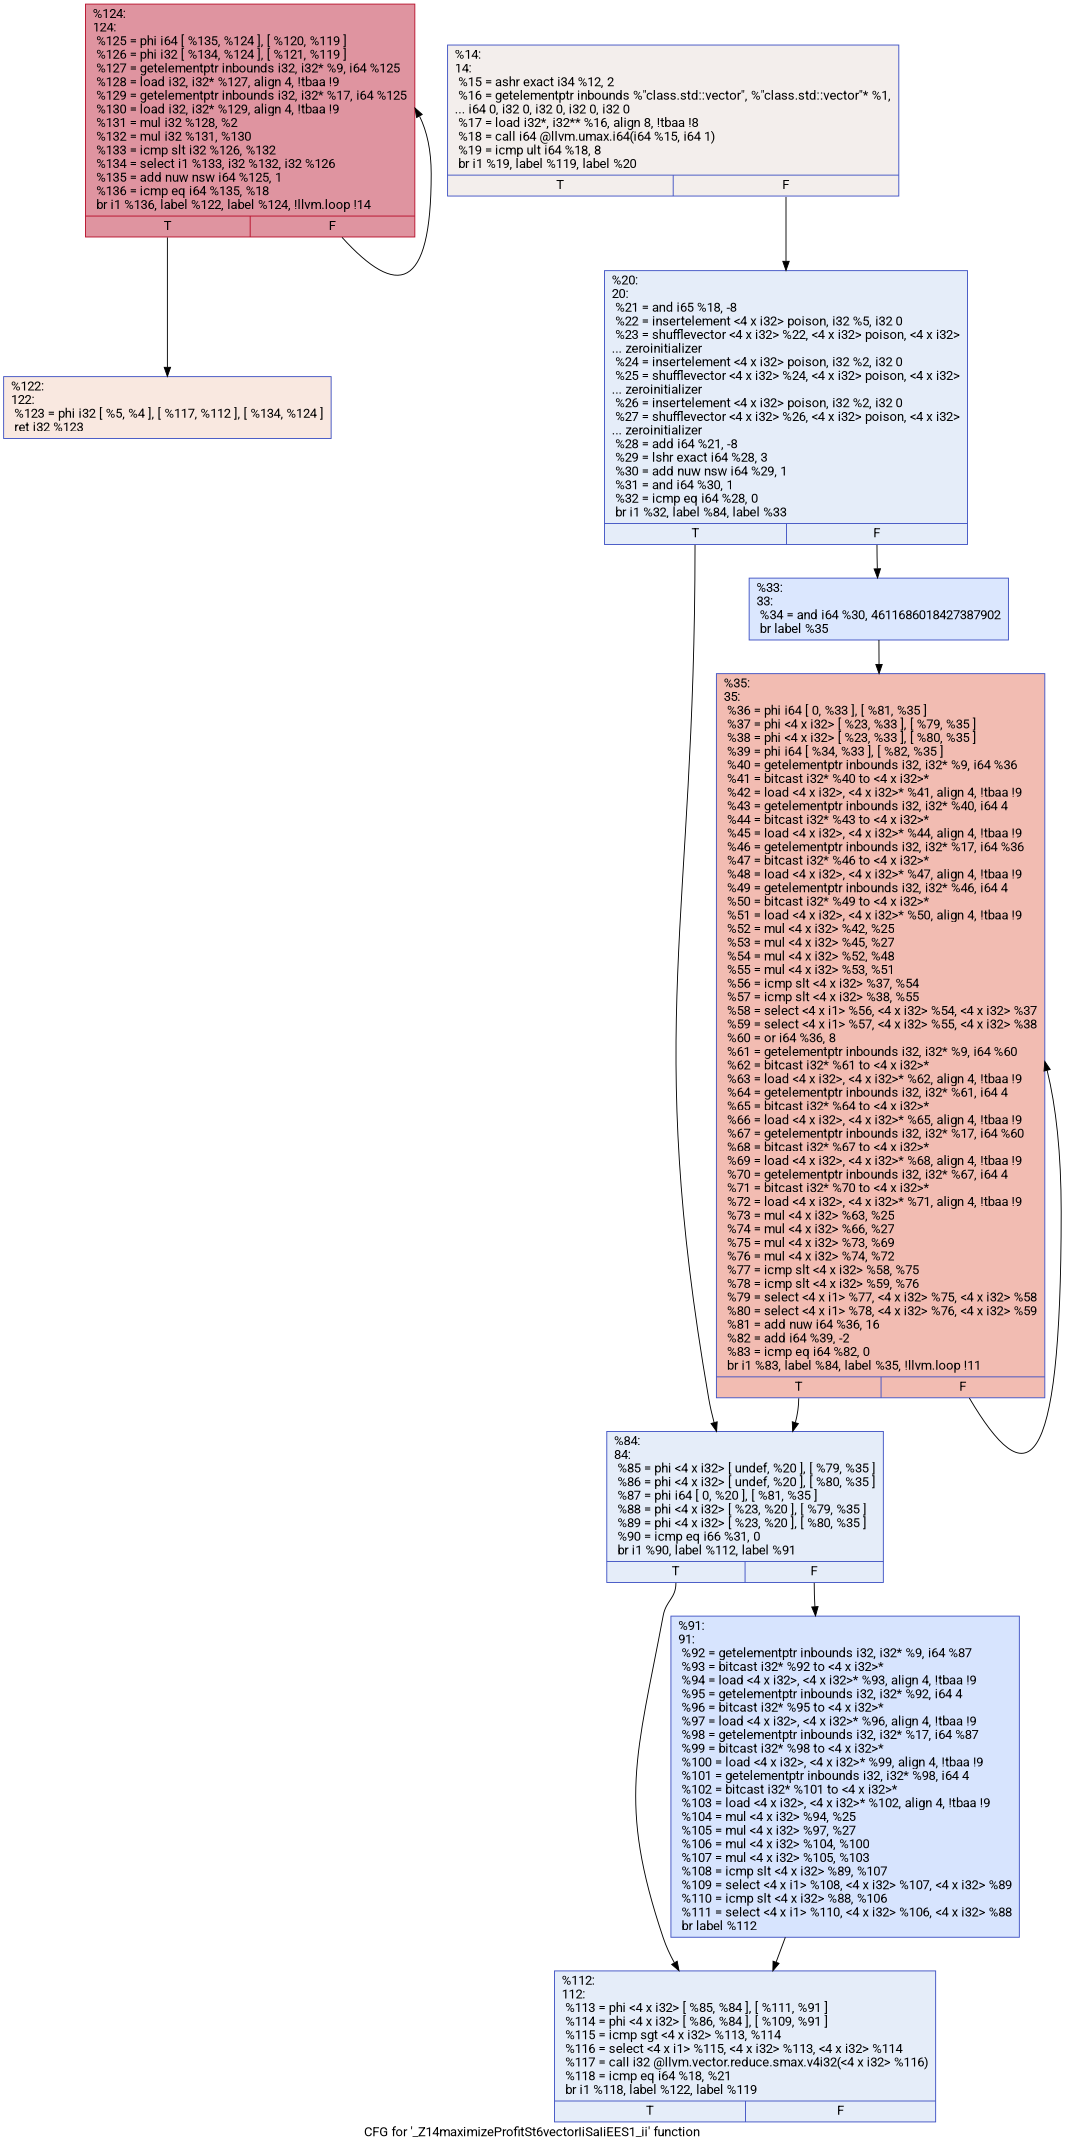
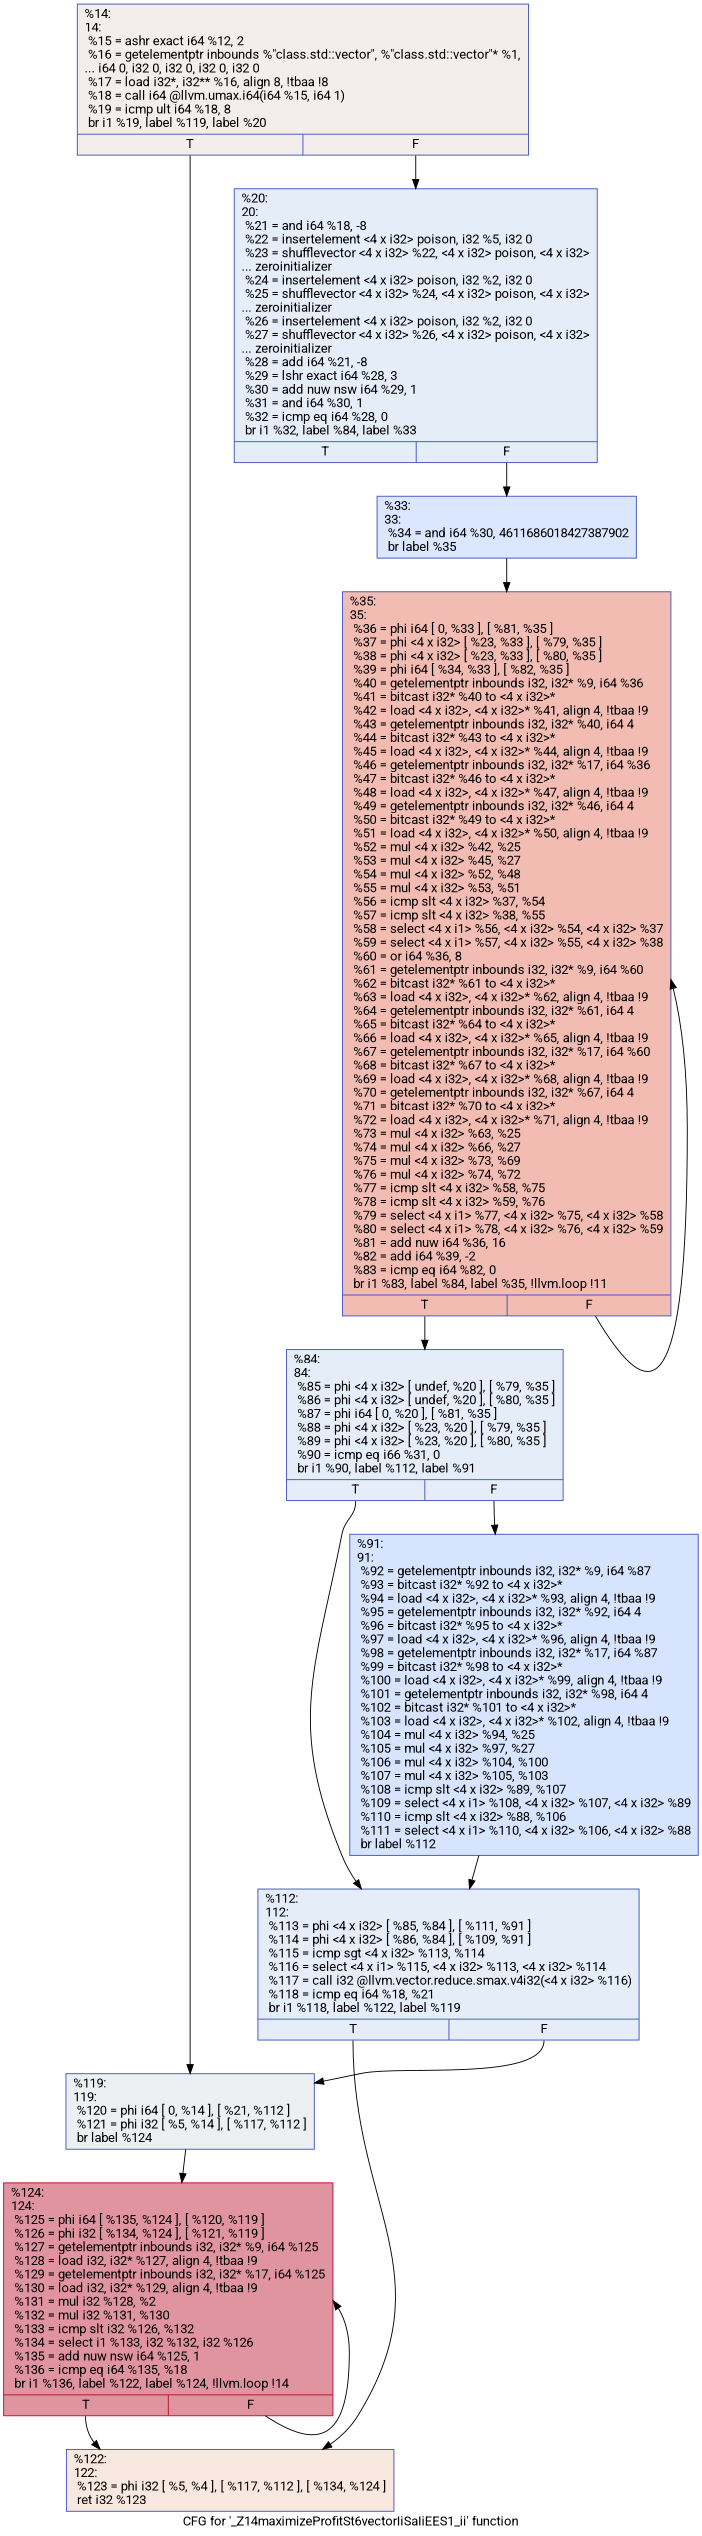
  digraph {
    fontname=Roboto
    label="CFG for '_Z14maximizeProfitSt6vectorIiSaIiEES1_ii' function"
    node [color="#3d50c3ff" fillcolor="#c5d6f270" fontname=Roboto shape=record style=filled]
    edge [fontname=Roboto tailport=s0]
    n1 [fillcolor="#f1ccb870" label="{%122:\l122:                                              \l  %123 = phi i32 [ %5, %4 ], [ %117, %112 ], [ %134, %124 ]\l  ret i32 %123\l}"]
-   n2 [fillcolor="#e3d9d370" label="{%14:\l14:                                               \l  %15 = ashr exact i34 %12, 2\l  %16 = getelementptr inbounds %\"class.std::vector\", %\"class.std::vector\"* %1,\l... i64 0, i32 0, i32 0, i32 0, i32 0\l  %17 = load i32*, i32** %16, align 8, !tbaa !8\l  %18 = call i64 @llvm.umax.i64(i64 %15, i64 1)\l  %19 = icmp ult i64 %18, 8\l  br i1 %19, label %119, label %20\l|{<s0>T|<s1>F}}"]
-   n4 [label="{%20:\l20:                                               \l  %21 = and i65 %18, -8\l  %22 = insertelement \<4 x i32\> poison, i32 %5, i32 0\l  %23 = shufflevector \<4 x i32\> %22, \<4 x i32\> poison, \<4 x i32\>\l... zeroinitializer\l  %24 = insertelement \<4 x i32\> poison, i32 %2, i32 0\l  %25 = shufflevector \<4 x i32\> %24, \<4 x i32\> poison, \<4 x i32\>\l... zeroinitializer\l  %26 = insertelement \<4 x i32\> poison, i32 %2, i32 0\l  %27 = shufflevector \<4 x i32\> %26, \<4 x i32\> poison, \<4 x i32\>\l... zeroinitializer\l  %28 = add i64 %21, -8\l  %29 = lshr exact i64 %28, 3\l  %30 = add nuw nsw i64 %29, 1\l  %31 = and i64 %30, 1\l  %32 = icmp eq i64 %28, 0\l  br i1 %32, label %84, label %33\l|{<s0>T|<s1>F}}"]
+   n2 [fillcolor="#e3d9d370" label="{%14:\l14:                                               \l  %15 = ashr exact i64 %12, 2\l  %16 = getelementptr inbounds %\"class.std::vector\", %\"class.std::vector\"* %1,\l... i64 0, i32 0, i32 0, i32 0, i32 0\l  %17 = load i32*, i32** %16, align 8, !tbaa !8\l  %18 = call i64 @llvm.umax.i64(i64 %15, i64 1)\l  %19 = icmp ult i64 %18, 8\l  br i1 %19, label %119, label %20\l|{<s0>T|<s1>F}}"]
+   n3 [fillcolor="#d6dce470" label="{%119:\l119:                                              \l  %120 = phi i64 [ 0, %14 ], [ %21, %112 ]\l  %121 = phi i32 [ %5, %14 ], [ %117, %112 ]\l  br label %124\l}"]
+   n4 [label="{%20:\l20:                                               \l  %21 = and i64 %18, -8\l  %22 = insertelement \<4 x i32\> poison, i32 %5, i32 0\l  %23 = shufflevector \<4 x i32\> %22, \<4 x i32\> poison, \<4 x i32\>\l... zeroinitializer\l  %24 = insertelement \<4 x i32\> poison, i32 %2, i32 0\l  %25 = shufflevector \<4 x i32\> %24, \<4 x i32\> poison, \<4 x i32\>\l... zeroinitializer\l  %26 = insertelement \<4 x i32\> poison, i32 %2, i32 0\l  %27 = shufflevector \<4 x i32\> %26, \<4 x i32\> poison, \<4 x i32\>\l... zeroinitializer\l  %28 = add i64 %21, -8\l  %29 = lshr exact i64 %28, 3\l  %30 = add nuw nsw i64 %29, 1\l  %31 = and i64 %30, 1\l  %32 = icmp eq i64 %28, 0\l  br i1 %32, label %84, label %33\l|{<s0>T|<s1>F}}"]
    n5 [color="#b70d28ff" fillcolor="#b70d2870" label="{%124:\l124:                                              \l  %125 = phi i64 [ %135, %124 ], [ %120, %119 ]\l  %126 = phi i32 [ %134, %124 ], [ %121, %119 ]\l  %127 = getelementptr inbounds i32, i32* %9, i64 %125\l  %128 = load i32, i32* %127, align 4, !tbaa !9\l  %129 = getelementptr inbounds i32, i32* %17, i64 %125\l  %130 = load i32, i32* %129, align 4, !tbaa !9\l  %131 = mul i32 %128, %2\l  %132 = mul i32 %131, %130\l  %133 = icmp slt i32 %126, %132\l  %134 = select i1 %133, i32 %132, i32 %126\l  %135 = add nuw nsw i64 %125, 1\l  %136 = icmp eq i64 %135, %18\l  br i1 %136, label %122, label %124, !llvm.loop !14\l|{<s0>T|<s1>F}}"]
    n6 [label="{%84:\l84:                                               \l  %85 = phi \<4 x i32\> [ undef, %20 ], [ %79, %35 ]\l  %86 = phi \<4 x i32\> [ undef, %20 ], [ %80, %35 ]\l  %87 = phi i64 [ 0, %20 ], [ %81, %35 ]\l  %88 = phi \<4 x i32\> [ %23, %20 ], [ %79, %35 ]\l  %89 = phi \<4 x i32\> [ %23, %20 ], [ %80, %35 ]\l  %90 = icmp eq i66 %31, 0\l  br i1 %90, label %112, label %91\l|{<s0>T|<s1>F}}"]
    n7 [fillcolor="#aec9fc70" label="{%33:\l33:                                               \l  %34 = and i64 %30, 4611686018427387902\l  br label %35\l}"]
    n8 [label="{%112:\l112:                                              \l  %113 = phi \<4 x i32\> [ %85, %84 ], [ %111, %91 ]\l  %114 = phi \<4 x i32\> [ %86, %84 ], [ %109, %91 ]\l  %115 = icmp sgt \<4 x i32\> %113, %114\l  %116 = select \<4 x i1\> %115, \<4 x i32\> %113, \<4 x i32\> %114\l  %117 = call i32 @llvm.vector.reduce.smax.v4i32(\<4 x i32\> %116)\l  %118 = icmp eq i64 %18, %21\l  br i1 %118, label %122, label %119\l|{<s0>T|<s1>F}}"]
    n9 [fillcolor="#a5c3fe70" label="{%91:\l91:                                               \l  %92 = getelementptr inbounds i32, i32* %9, i64 %87\l  %93 = bitcast i32* %92 to \<4 x i32\>*\l  %94 = load \<4 x i32\>, \<4 x i32\>* %93, align 4, !tbaa !9\l  %95 = getelementptr inbounds i32, i32* %92, i64 4\l  %96 = bitcast i32* %95 to \<4 x i32\>*\l  %97 = load \<4 x i32\>, \<4 x i32\>* %96, align 4, !tbaa !9\l  %98 = getelementptr inbounds i32, i32* %17, i64 %87\l  %99 = bitcast i32* %98 to \<4 x i32\>*\l  %100 = load \<4 x i32\>, \<4 x i32\>* %99, align 4, !tbaa !9\l  %101 = getelementptr inbounds i32, i32* %98, i64 4\l  %102 = bitcast i32* %101 to \<4 x i32\>*\l  %103 = load \<4 x i32\>, \<4 x i32\>* %102, align 4, !tbaa !9\l  %104 = mul \<4 x i32\> %94, %25\l  %105 = mul \<4 x i32\> %97, %27\l  %106 = mul \<4 x i32\> %104, %100\l  %107 = mul \<4 x i32\> %105, %103\l  %108 = icmp slt \<4 x i32\> %89, %107\l  %109 = select \<4 x i1\> %108, \<4 x i32\> %107, \<4 x i32\> %89\l  %110 = icmp slt \<4 x i32\> %88, %106\l  %111 = select \<4 x i1\> %110, \<4 x i32\> %106, \<4 x i32\> %88\l  br label %112\l}"]
    n10 [fillcolor="#e1675170" label="{%35:\l35:                                               \l  %36 = phi i64 [ 0, %33 ], [ %81, %35 ]\l  %37 = phi \<4 x i32\> [ %23, %33 ], [ %79, %35 ]\l  %38 = phi \<4 x i32\> [ %23, %33 ], [ %80, %35 ]\l  %39 = phi i64 [ %34, %33 ], [ %82, %35 ]\l  %40 = getelementptr inbounds i32, i32* %9, i64 %36\l  %41 = bitcast i32* %40 to \<4 x i32\>*\l  %42 = load \<4 x i32\>, \<4 x i32\>* %41, align 4, !tbaa !9\l  %43 = getelementptr inbounds i32, i32* %40, i64 4\l  %44 = bitcast i32* %43 to \<4 x i32\>*\l  %45 = load \<4 x i32\>, \<4 x i32\>* %44, align 4, !tbaa !9\l  %46 = getelementptr inbounds i32, i32* %17, i64 %36\l  %47 = bitcast i32* %46 to \<4 x i32\>*\l  %48 = load \<4 x i32\>, \<4 x i32\>* %47, align 4, !tbaa !9\l  %49 = getelementptr inbounds i32, i32* %46, i64 4\l  %50 = bitcast i32* %49 to \<4 x i32\>*\l  %51 = load \<4 x i32\>, \<4 x i32\>* %50, align 4, !tbaa !9\l  %52 = mul \<4 x i32\> %42, %25\l  %53 = mul \<4 x i32\> %45, %27\l  %54 = mul \<4 x i32\> %52, %48\l  %55 = mul \<4 x i32\> %53, %51\l  %56 = icmp slt \<4 x i32\> %37, %54\l  %57 = icmp slt \<4 x i32\> %38, %55\l  %58 = select \<4 x i1\> %56, \<4 x i32\> %54, \<4 x i32\> %37\l  %59 = select \<4 x i1\> %57, \<4 x i32\> %55, \<4 x i32\> %38\l  %60 = or i64 %36, 8\l  %61 = getelementptr inbounds i32, i32* %9, i64 %60\l  %62 = bitcast i32* %61 to \<4 x i32\>*\l  %63 = load \<4 x i32\>, \<4 x i32\>* %62, align 4, !tbaa !9\l  %64 = getelementptr inbounds i32, i32* %61, i64 4\l  %65 = bitcast i32* %64 to \<4 x i32\>*\l  %66 = load \<4 x i32\>, \<4 x i32\>* %65, align 4, !tbaa !9\l  %67 = getelementptr inbounds i32, i32* %17, i64 %60\l  %68 = bitcast i32* %67 to \<4 x i32\>*\l  %69 = load \<4 x i32\>, \<4 x i32\>* %68, align 4, !tbaa !9\l  %70 = getelementptr inbounds i32, i32* %67, i64 4\l  %71 = bitcast i32* %70 to \<4 x i32\>*\l  %72 = load \<4 x i32\>, \<4 x i32\>* %71, align 4, !tbaa !9\l  %73 = mul \<4 x i32\> %63, %25\l  %74 = mul \<4 x i32\> %66, %27\l  %75 = mul \<4 x i32\> %73, %69\l  %76 = mul \<4 x i32\> %74, %72\l  %77 = icmp slt \<4 x i32\> %58, %75\l  %78 = icmp slt \<4 x i32\> %59, %76\l  %79 = select \<4 x i1\> %77, \<4 x i32\> %75, \<4 x i32\> %58\l  %80 = select \<4 x i1\> %78, \<4 x i32\> %76, \<4 x i32\> %59\l  %81 = add nuw i64 %36, 16\l  %82 = add i64 %39, -2\l  %83 = icmp eq i64 %82, 0\l  br i1 %83, label %84, label %35, !llvm.loop !11\l|{<s0>T|<s1>F}}"]
+   n2 -> n3
    n2 -> n4 [tailport=s1]
-   n4 -> n6
+   n3 -> n5
    n4 -> n7 [tailport=s1]
    n5 -> n1
    n5 -> n5 [tailport=s1]
    n6 -> n8
    n6 -> n9 [tailport=s1]
    n7 -> n10
+   n8 -> n1
+   n8 -> n3 [tailport=s1]
    n9 -> n8
    n10 -> n6
    n10 -> n10 [tailport=s1]
  }
